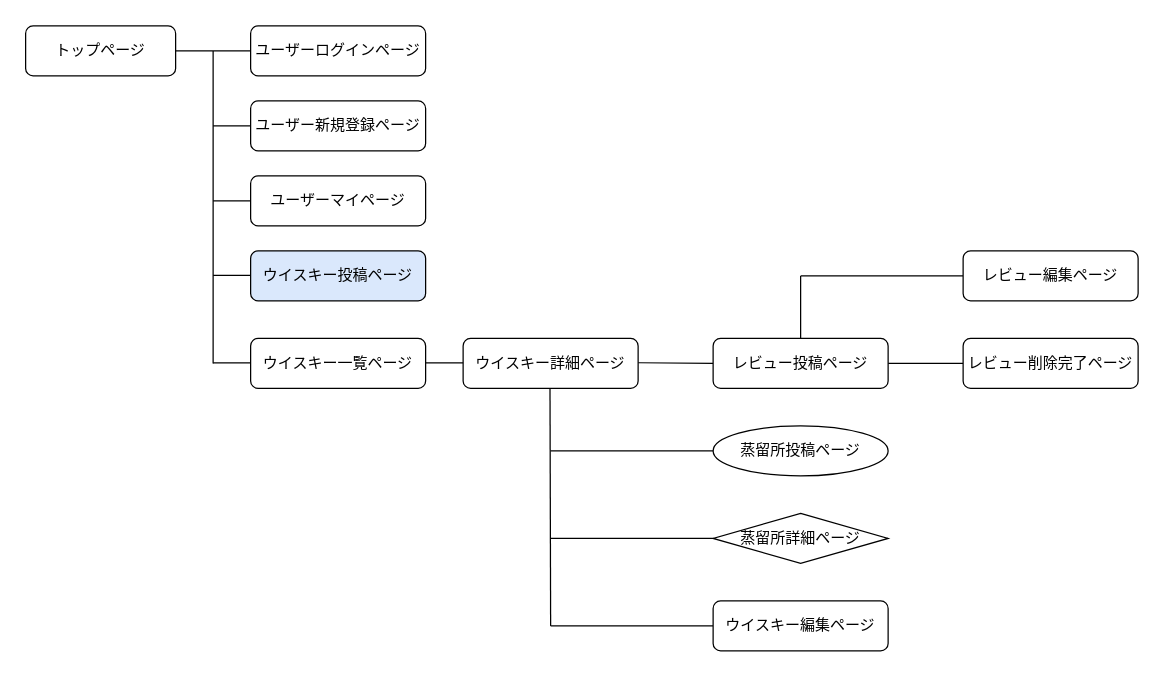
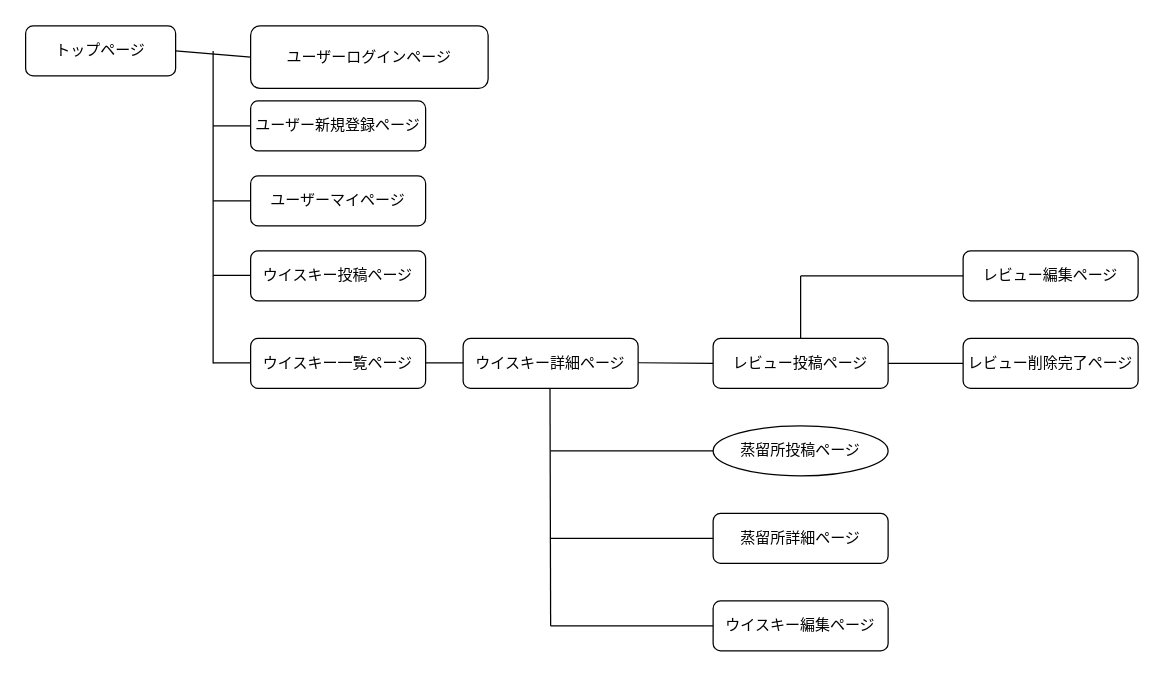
  <mxCell id="0" />
  <mxCell id="1" parent="0" />
  <mxCell id="2" value="トップページ" style="rounded=1;whiteSpace=wrap;html=1;" vertex="1" parent="1"><mxGeometry x="20" y="20" width="120" height="40" as="geometry" /></mxCell>
- <mxCell id="3" value="ユーザーログインページ" style="rounded=1;whiteSpace=wrap;html=1;" vertex="1" parent="1"><mxGeometry x="200" y="20" width="140" height="40" as="geometry" /></mxCell>
+ <mxCell id="3" value="ユーザーログインページ" style="rounded=1;whiteSpace=wrap;html=1;" vertex="1" parent="1"><mxGeometry x="200" y="20" width="190" height="50" as="geometry" /></mxCell>
  <mxCell id="4" value="" style="endArrow=none;html=1;" edge="1" parent="1"><mxGeometry width="50" height="50" relative="1" as="geometry"><mxPoint x="170" y="290" as="sourcePoint" /><mxPoint x="170" y="40" as="targetPoint" /></mxGeometry></mxCell>
  <mxCell id="5" value="" style="endArrow=none;html=1;entryX=0;entryY=0.5;entryDx=0;entryDy=0;" edge="1" parent="1" target="3"><mxGeometry width="50" height="50" relative="1" as="geometry"><mxPoint x="140" y="40" as="sourcePoint" /><mxPoint x="190" y="-10" as="targetPoint" /></mxGeometry></mxCell>
  <mxCell id="6" value="" style="endArrow=none;html=1;" edge="1" parent="1"><mxGeometry width="50" height="50" relative="1" as="geometry"><mxPoint x="640" y="270" as="sourcePoint" /><mxPoint x="640" y="220" as="targetPoint" /></mxGeometry></mxCell>
  <mxCell id="7" value="" style="endArrow=none;html=1;" edge="1" parent="1"><mxGeometry width="50" height="50" relative="1" as="geometry"><mxPoint x="710" y="290" as="sourcePoint" /><mxPoint x="770" y="290" as="targetPoint" /></mxGeometry></mxCell>
  <mxCell id="8" value="" style="endArrow=none;html=1;entryX=0;entryY=0.5;entryDx=0;entryDy=0;" edge="1" parent="1" target="25"><mxGeometry width="50" height="50" relative="1" as="geometry"><mxPoint x="640" y="220" as="sourcePoint" /><mxPoint x="690" y="170" as="targetPoint" /></mxGeometry></mxCell>
  <mxCell id="9" value="" style="endArrow=none;html=1;entryX=0;entryY=0.5;entryDx=0;entryDy=0;" edge="1" parent="1" target="12"><mxGeometry width="50" height="50" relative="1" as="geometry"><mxPoint x="170" y="160" as="sourcePoint" /><mxPoint x="210" y="130" as="targetPoint" /></mxGeometry></mxCell>
  <mxCell id="10" value="" style="endArrow=none;html=1;" edge="1" parent="1"><mxGeometry width="50" height="50" relative="1" as="geometry"><mxPoint x="170" y="100" as="sourcePoint" /><mxPoint x="200" y="100" as="targetPoint" /></mxGeometry></mxCell>
  <mxCell id="11" value="ユーザー新規登録ページ" style="rounded=1;whiteSpace=wrap;html=1;" vertex="1" parent="1"><mxGeometry x="200" y="80" width="140" height="40" as="geometry" /></mxCell>
  <mxCell id="12" value="ユーザーマイページ" style="rounded=1;whiteSpace=wrap;html=1;" vertex="1" parent="1"><mxGeometry x="200" y="140" width="140" height="40" as="geometry" /></mxCell>
- <mxCell id="13" value="ウイスキー投稿ページ" style="rounded=1;whiteSpace=wrap;html=1;fillColor=#dae8fc;" vertex="1" parent="1"><mxGeometry x="200" y="200" width="140" height="40" as="geometry" /></mxCell>
+ <mxCell id="13" value="ウイスキー投稿ページ" style="rounded=1;whiteSpace=wrap;html=1;" vertex="1" parent="1"><mxGeometry x="200" y="200" width="140" height="40" as="geometry" /></mxCell>
  <mxCell id="14" value="" style="endArrow=none;html=1;entryX=0;entryY=0.5;entryDx=0;entryDy=0;" edge="1" parent="1"><mxGeometry width="50" height="50" relative="1" as="geometry"><mxPoint x="170" y="219.5" as="sourcePoint" /><mxPoint x="200" y="219.5" as="targetPoint" /></mxGeometry></mxCell>
  <mxCell id="15" value="" style="endArrow=none;html=1;" edge="1" parent="1"><mxGeometry width="50" height="50" relative="1" as="geometry"><mxPoint x="510" y="289.5" as="sourcePoint" /><mxPoint x="570" y="290" as="targetPoint" /></mxGeometry></mxCell>
  <mxCell id="16" value="レビュー投稿ページ" style="rounded=1;whiteSpace=wrap;html=1;" vertex="1" parent="1"><mxGeometry x="570" y="270" width="140" height="40" as="geometry" /></mxCell>
  <mxCell id="17" value="" style="endArrow=none;html=1;" edge="1" parent="1"><mxGeometry width="50" height="50" relative="1" as="geometry"><mxPoint x="439.5" y="310" as="sourcePoint" /><mxPoint x="440" y="500" as="targetPoint" /></mxGeometry></mxCell>
  <mxCell id="18" value="" style="endArrow=none;html=1;" edge="1" parent="1" target="19"><mxGeometry width="50" height="50" relative="1" as="geometry"><mxPoint x="440" y="360" as="sourcePoint" /><mxPoint x="470" y="360" as="targetPoint" /></mxGeometry></mxCell>
  <mxCell id="19" value="蒸留所投稿ページ" style="ellipse;whiteSpace=wrap;html=1;" vertex="1" parent="1"><mxGeometry x="570" y="340" width="140" height="40" as="geometry" /></mxCell>
  <mxCell id="20" value="ウイスキー詳細ページ" style="rounded=1;whiteSpace=wrap;html=1;" vertex="1" parent="1"><mxGeometry x="370" y="270" width="140" height="40" as="geometry" /></mxCell>
  <mxCell id="21" value="" style="endArrow=none;html=1;entryX=0;entryY=0.5;entryDx=0;entryDy=0;" edge="1" parent="1"><mxGeometry width="50" height="50" relative="1" as="geometry"><mxPoint x="340" y="289.5" as="sourcePoint" /><mxPoint x="370" y="289.5" as="targetPoint" /></mxGeometry></mxCell>
  <mxCell id="22" value="" style="endArrow=none;html=1;entryX=0;entryY=0.5;entryDx=0;entryDy=0;" edge="1" parent="1" target="23"><mxGeometry width="50" height="50" relative="1" as="geometry"><mxPoint x="440" y="430" as="sourcePoint" /><mxPoint x="540" y="430" as="targetPoint" /></mxGeometry></mxCell>
- <mxCell id="23" value="蒸留所詳細ページ" style="rhombus;whiteSpace=wrap;html=1;" vertex="1" parent="1"><mxGeometry x="570" y="410" width="140" height="40" as="geometry" /></mxCell>
+ <mxCell id="23" value="蒸留所詳細ページ" style="rounded=1;whiteSpace=wrap;html=1;" vertex="1" parent="1"><mxGeometry x="570" y="410" width="140" height="40" as="geometry" /></mxCell>
  <mxCell id="24" value="レビュー削除完了ページ" style="rounded=1;whiteSpace=wrap;html=1;" vertex="1" parent="1"><mxGeometry x="770" y="270" width="140" height="40" as="geometry" /></mxCell>
  <mxCell id="25" value="レビュー編集ページ" style="rounded=1;whiteSpace=wrap;html=1;" vertex="1" parent="1"><mxGeometry x="770" y="200" width="140" height="40" as="geometry" /></mxCell>
  <mxCell id="26" value="ウイスキー一覧ページ" style="rounded=1;whiteSpace=wrap;html=1;" vertex="1" parent="1"><mxGeometry x="200" y="270" width="140" height="40" as="geometry" /></mxCell>
  <mxCell id="27" value="" style="endArrow=none;html=1;entryX=0;entryY=0.5;entryDx=0;entryDy=0;" edge="1" parent="1"><mxGeometry width="50" height="50" relative="1" as="geometry"><mxPoint x="170" y="289.5" as="sourcePoint" /><mxPoint x="200" y="289.5" as="targetPoint" /></mxGeometry></mxCell>
  <mxCell id="28" value="" style="endArrow=none;html=1;entryX=0;entryY=0.5;entryDx=0;entryDy=0;" edge="1" parent="1" target="29"><mxGeometry width="50" height="50" relative="1" as="geometry"><mxPoint x="440" y="500" as="sourcePoint" /><mxPoint x="540" y="500" as="targetPoint" /></mxGeometry></mxCell>
  <mxCell id="29" value="ウイスキー編集ページ" style="rounded=1;whiteSpace=wrap;html=1;" vertex="1" parent="1"><mxGeometry x="570" y="480" width="140" height="40" as="geometry" /></mxCell>
